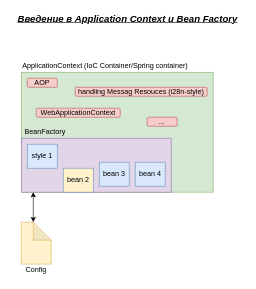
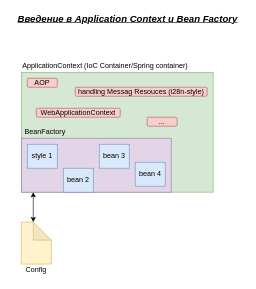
  <mxCell id="0" />
  <mxCell id="1" parent="0" />
  <mxCell id="2" value="" style="rounded=0;whiteSpace=wrap;html=1;fillColor=#d5e8d4;strokeColor=#82b366;" parent="1" vertex="1"><mxGeometry x="35" y="120" width="320" height="200" as="geometry" /></mxCell>
  <mxCell id="3" value="ApplicationContext (IoC Container/Spring container)" style="text;html=1;strokeColor=none;fillColor=none;align=center;verticalAlign=middle;whiteSpace=wrap;rounded=0;" parent="1" vertex="1"><mxGeometry x="35" y="100" width="280" height="20" as="geometry" /></mxCell>
  <mxCell id="4" value="" style="rounded=0;whiteSpace=wrap;html=1;fillColor=#e1d5e7;strokeColor=#9673a6;" parent="1" vertex="1"><mxGeometry x="35" y="230" width="250" height="90" as="geometry" /></mxCell>
  <mxCell id="5" value="BeanFactory" style="text;html=1;strokeColor=none;fillColor=none;align=center;verticalAlign=middle;whiteSpace=wrap;rounded=0;" parent="1" vertex="1"><mxGeometry x="35" y="210" width="80" height="20" as="geometry" /></mxCell>
  <mxCell id="6" value="" style="shape=note;whiteSpace=wrap;html=1;backgroundOutline=1;darkOpacity=0.05;fillColor=#fff2cc;strokeColor=#d6b656;" parent="1" vertex="1"><mxGeometry x="35" y="370" width="50" height="70" as="geometry" /></mxCell>
  <mxCell id="7" value="Config" style="text;html=1;strokeColor=none;fillColor=none;align=center;verticalAlign=middle;whiteSpace=wrap;rounded=0;" parent="1" vertex="1"><mxGeometry x="35" y="440" width="50" height="20" as="geometry" /></mxCell>
  <mxCell id="8" value="" style="endArrow=classic;startArrow=classic;html=1;rounded=0;exitX=0;exitY=0;exitDx=20;exitDy=0;exitPerimeter=0;" parent="1" source="6" edge="1"><mxGeometry width="50" height="50" relative="1" as="geometry"><mxPoint x="85" y="400" as="sourcePoint" /><mxPoint x="55" y="320" as="targetPoint" /></mxGeometry></mxCell>
  <mxCell id="9" value="style 1" style="rounded=0;whiteSpace=wrap;html=1;fillColor=#dae8fc;strokeColor=#6c8ebf;" parent="1" vertex="1"><mxGeometry x="45" y="240" width="50" height="40" as="geometry" /></mxCell>
- <mxCell id="10" value="bean 2" style="rounded=0;whiteSpace=wrap;html=1;fillColor=#fff2cc;strokeColor=#6c8ebf;" parent="1" vertex="1"><mxGeometry x="105" y="280" width="50" height="40" as="geometry" /></mxCell>
- <mxCell id="11" value="bean 3" style="rounded=0;whiteSpace=wrap;html=1;fillColor=#dae8fc;strokeColor=#6c8ebf;" parent="1" vertex="1"><mxGeometry x="165" y="270" width="50" height="40" as="geometry" /></mxCell>
+ <mxCell id="10" value="bean 2" style="rounded=0;whiteSpace=wrap;html=1;fillColor=#dae8fc;strokeColor=#6c8ebf;" parent="1" vertex="1"><mxGeometry x="105" y="280" width="50" height="40" as="geometry" /></mxCell>
+ <mxCell id="11" value="bean 3" style="rounded=0;whiteSpace=wrap;html=1;fillColor=#dae8fc;strokeColor=#6c8ebf;" parent="1" vertex="1"><mxGeometry x="165" y="240" width="50" height="40" as="geometry" /></mxCell>
  <mxCell id="12" value="bean 4" style="rounded=0;whiteSpace=wrap;html=1;fillColor=#dae8fc;strokeColor=#6c8ebf;" parent="1" vertex="1"><mxGeometry x="225" y="270" width="50" height="40" as="geometry" /></mxCell>
  <mxCell id="13" value="AOP" style="rounded=1;whiteSpace=wrap;html=1;fillColor=#f8cecc;strokeColor=#b85450;" parent="1" vertex="1"><mxGeometry x="45" y="130" width="50" height="15" as="geometry" /></mxCell>
  <mxCell id="14" value="WebApplicationContext" style="rounded=1;whiteSpace=wrap;html=1;fillColor=#f8cecc;strokeColor=#b85450;" parent="1" vertex="1"><mxGeometry x="60" y="180" width="140" height="15" as="geometry" /></mxCell>
  <mxCell id="15" value="handling Messag Resouces (i28n-style)" style="rounded=1;whiteSpace=wrap;html=1;fillColor=#f8cecc;strokeColor=#b85450;" parent="1" vertex="1"><mxGeometry x="125" y="145" width="220" height="15" as="geometry" /></mxCell>
  <mxCell id="16" value="..." style="rounded=1;whiteSpace=wrap;html=1;fillColor=#f8cecc;strokeColor=#b85450;" parent="1" vertex="1"><mxGeometry x="245" y="195" width="50" height="15" as="geometry" /></mxCell>
  <mxCell id="17" value="&lt;b&gt;&lt;i&gt;&lt;u&gt;&lt;font style=&quot;font-size: 16px;&quot;&gt;Введение в Application Context и Bean Factory&lt;/font&gt;&lt;/u&gt;&lt;/i&gt;&lt;/b&gt;" style="text;html=1;strokeColor=none;fillColor=none;align=center;verticalAlign=middle;whiteSpace=wrap;rounded=0;" parent="1" vertex="1"><mxGeometry x="20" y="20" width="385" height="20" as="geometry" /></mxCell>
